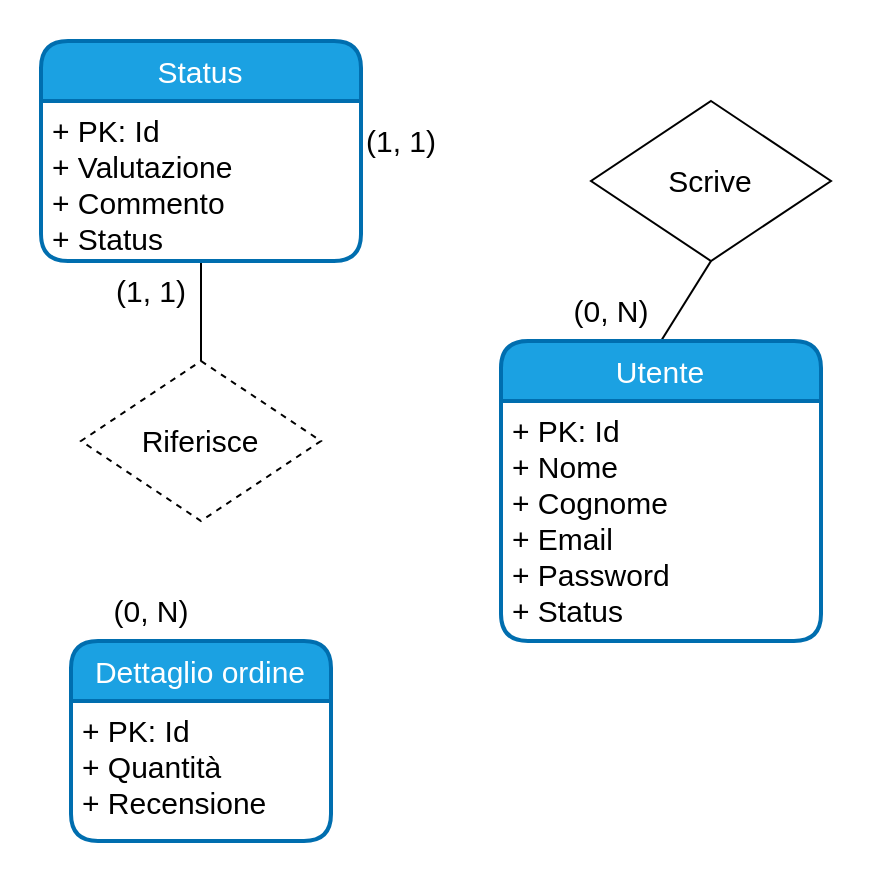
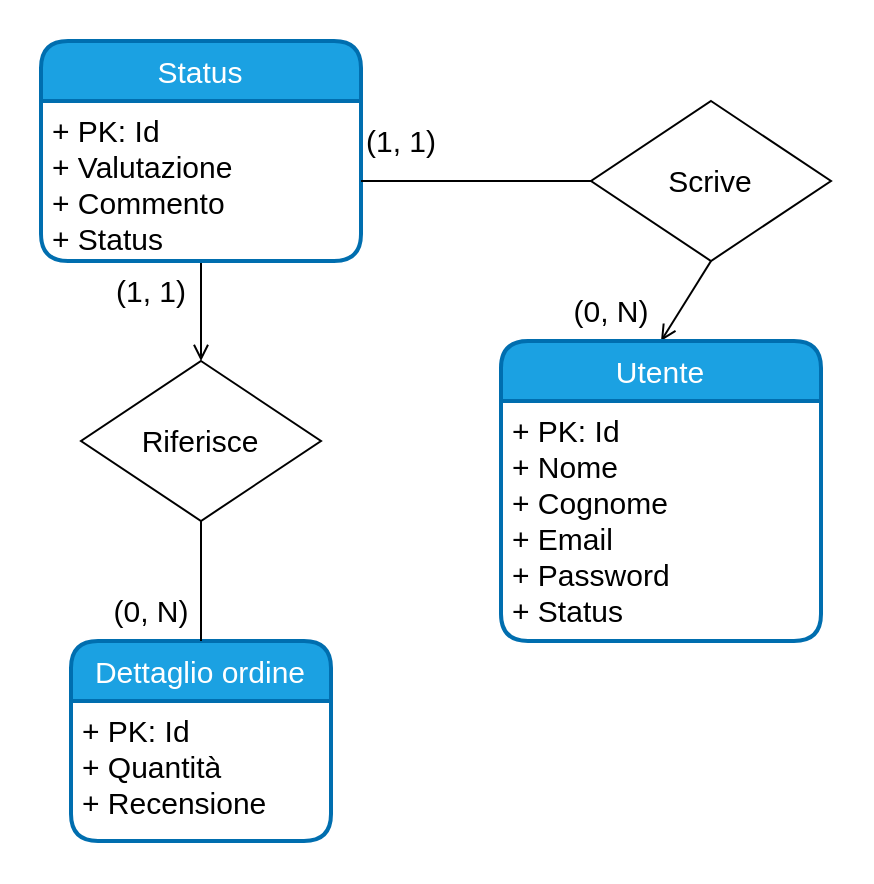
  <mxCell id="0" />
  <mxCell id="1" parent="0" />
  <mxCell id="2" value="Dettaglio ordine" style="swimlane;childLayout=stackLayout;horizontal=1;startSize=30;horizontalStack=0;rounded=1;fontSize=15;fontStyle=0;strokeWidth=2;resizeParent=0;resizeLast=1;shadow=0;dashed=0;align=center;fillColor=#1ba1e2;fontColor=#ffffff;strokeColor=#006EAF;" vertex="1" parent="1"><mxGeometry x="35" y="320" width="130" height="100" as="geometry" /></mxCell>
  <mxCell id="3" value="+ PK: Id&#10;+ Quantità&#10;+ Recensione&#10;&#10;" style="align=left;strokeColor=none;fillColor=none;spacingLeft=4;fontSize=15;verticalAlign=top;resizable=0;rotatable=0;part=1;" vertex="1" parent="2"><mxGeometry y="30" width="130" height="70" as="geometry" /></mxCell>
- <mxCell id="4" style="edgeStyle=none;html=1;endArrow=none;endFill=0;entryX=0.5;entryY=0;entryDx=0;entryDy=0;fontSize=15;exitX=0.5;exitY=1;exitDx=0;exitDy=0;" edge="1" parent="1" target="8" source="6"><mxGeometry relative="1" as="geometry"><mxPoint x="-40" y="480" as="targetPoint" /><Array as="points" /><mxPoint x="20" y="5" as="sourcePoint" /></mxGeometry></mxCell>
+ <mxCell id="4" style="edgeStyle=none;html=1;endArrow=open;endFill=0;entryX=0.5;entryY=0;entryDx=0;entryDy=0;fontSize=15;exitX=0.5;exitY=1;exitDx=0;exitDy=0;" edge="1" parent="1" target="8" source="6"><mxGeometry relative="1" as="geometry"><mxPoint x="-40" y="480" as="targetPoint" /><Array as="points" /><mxPoint x="20" y="5" as="sourcePoint" /></mxGeometry></mxCell>
  <mxCell id="5" value="Status" style="swimlane;childLayout=stackLayout;horizontal=1;startSize=30;horizontalStack=0;rounded=1;fontSize=15;fontStyle=0;strokeWidth=2;resizeParent=0;resizeLast=1;shadow=0;dashed=0;align=center;fillColor=#1ba1e2;fontColor=#ffffff;strokeColor=#006EAF;" vertex="1" parent="1"><mxGeometry x="20" y="20" width="160" height="110" as="geometry" /></mxCell>
  <mxCell id="6" value="+ PK: Id&#10;+ Valutazione&#10;+ Commento&#10;+ Status&#10;&#10;" style="align=left;strokeColor=none;fillColor=none;spacingLeft=4;fontSize=15;verticalAlign=top;resizable=0;rotatable=0;part=1;" vertex="1" parent="5"><mxGeometry y="30" width="160" height="80" as="geometry" /></mxCell>
- <mxCell id="8" value="Riferisce" style="rhombus;whiteSpace=wrap;html=1;fontSize=15;dashed=1;" vertex="1" parent="1"><mxGeometry x="40" y="180" width="120" height="80" as="geometry" /></mxCell>
+ <mxCell id="7" style="edgeStyle=none;html=1;entryX=0.5;entryY=0;entryDx=0;entryDy=0;endArrow=none;endFill=0;fontSize=15;" edge="1" parent="1" source="8" target="2"><mxGeometry relative="1" as="geometry" /></mxCell>
+ <mxCell id="8" value="Riferisce" style="rhombus;whiteSpace=wrap;html=1;fontSize=15;" vertex="1" parent="1"><mxGeometry x="40" y="180" width="120" height="80" as="geometry" /></mxCell>
  <mxCell id="9" value="(1, 1)" style="text;html=1;align=center;verticalAlign=middle;resizable=0;points=[];autosize=1;strokeColor=none;fillColor=none;fontSize=15;" vertex="1" parent="1"><mxGeometry x="170" y="55" width="60" height="30" as="geometry" /></mxCell>
  <mxCell id="10" value="(1, 1)" style="text;html=1;align=center;verticalAlign=middle;resizable=0;points=[];autosize=1;strokeColor=none;fillColor=none;fontSize=15;" vertex="1" parent="1"><mxGeometry x="45" y="130" width="60" height="30" as="geometry" /></mxCell>
  <mxCell id="11" value="(0, N)" style="text;html=1;align=center;verticalAlign=middle;resizable=0;points=[];autosize=1;strokeColor=none;fillColor=none;fontSize=15;" vertex="1" parent="1"><mxGeometry x="45" y="290" width="60" height="30" as="geometry" /></mxCell>
- <mxCell id="13" style="edgeStyle=none;html=1;exitX=0.5;exitY=1;exitDx=0;exitDy=0;endArrow=none;endFill=0;entryX=0.5;entryY=0;entryDx=0;entryDy=0;fontSize=15;" edge="1" parent="1" source="14" target="15"><mxGeometry relative="1" as="geometry"><mxPoint x="330" y="210" as="targetPoint" /></mxGeometry></mxCell>
+ <mxCell id="12" style="edgeStyle=none;html=1;exitX=1;exitY=0.5;exitDx=0;exitDy=0;entryX=0;entryY=0.5;entryDx=0;entryDy=0;endArrow=none;endFill=0;fontSize=15;" edge="1" parent="1" source="6" target="14"><mxGeometry relative="1" as="geometry"><mxPoint x="340" y="85" as="targetPoint" /></mxGeometry></mxCell>
+ <mxCell id="13" style="edgeStyle=none;html=1;exitX=0.5;exitY=1;exitDx=0;exitDy=0;endArrow=open;endFill=0;entryX=0.5;entryY=0;entryDx=0;entryDy=0;fontSize=15;" edge="1" parent="1" source="14" target="15"><mxGeometry relative="1" as="geometry"><mxPoint x="330" y="210" as="targetPoint" /></mxGeometry></mxCell>
  <mxCell id="14" value="Scrive" style="rhombus;whiteSpace=wrap;html=1;fontSize=15;" vertex="1" parent="1"><mxGeometry x="295" y="50" width="120" height="80" as="geometry" /></mxCell>
  <mxCell id="15" value="Utente" style="swimlane;childLayout=stackLayout;horizontal=1;startSize=30;horizontalStack=0;rounded=1;fontSize=15;fontStyle=0;strokeWidth=2;resizeParent=0;resizeLast=1;shadow=0;dashed=0;align=center;fillColor=#1ba1e2;fontColor=#ffffff;strokeColor=#006EAF;" vertex="1" parent="1"><mxGeometry x="250" y="170" width="160" height="150" as="geometry" /></mxCell>
  <mxCell id="16" value="+ PK: Id&#10;+ Nome&#10;+ Cognome&#10;+ Email&#10;+ Password&#10;+ Status" style="align=left;strokeColor=none;fillColor=none;spacingLeft=4;fontSize=15;verticalAlign=top;resizable=0;rotatable=0;part=1;" vertex="1" parent="15"><mxGeometry y="30" width="160" height="120" as="geometry" /></mxCell>
  <mxCell id="17" value="(0, N)" style="text;html=1;align=center;verticalAlign=middle;resizable=0;points=[];autosize=1;strokeColor=none;fillColor=none;fontSize=15;" vertex="1" parent="1"><mxGeometry x="275" y="140" width="60" height="30" as="geometry" /></mxCell>
